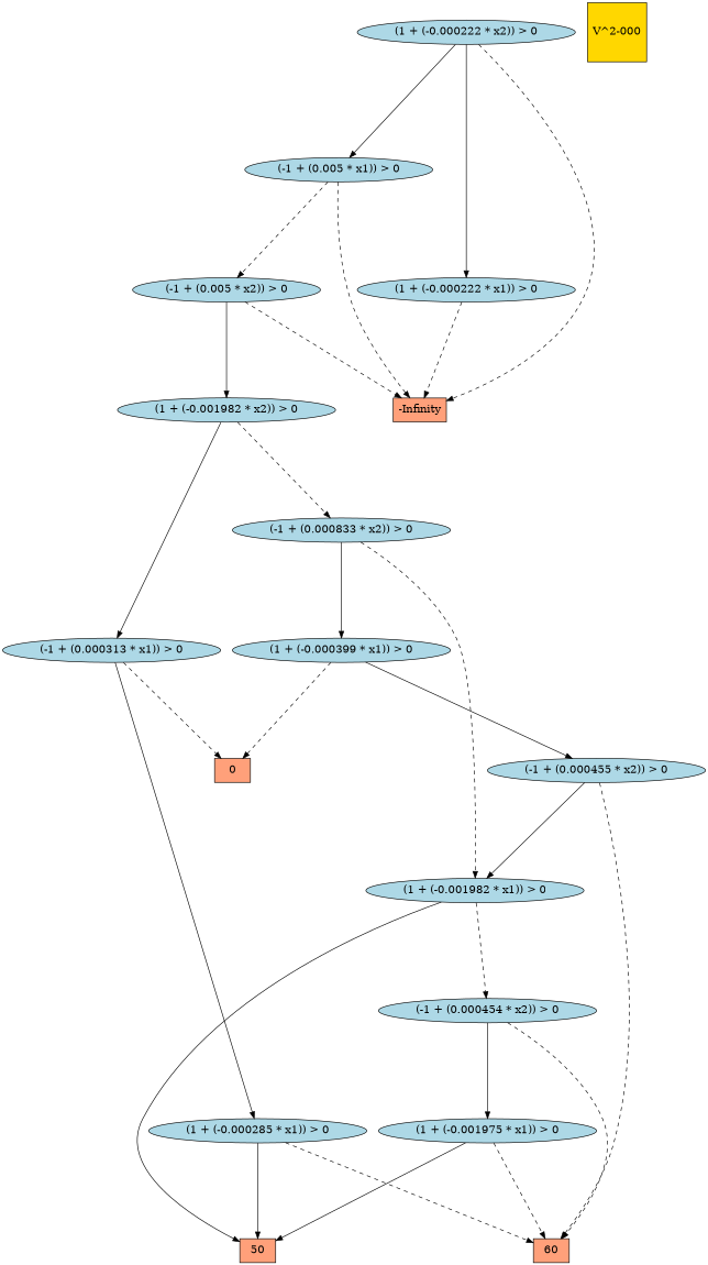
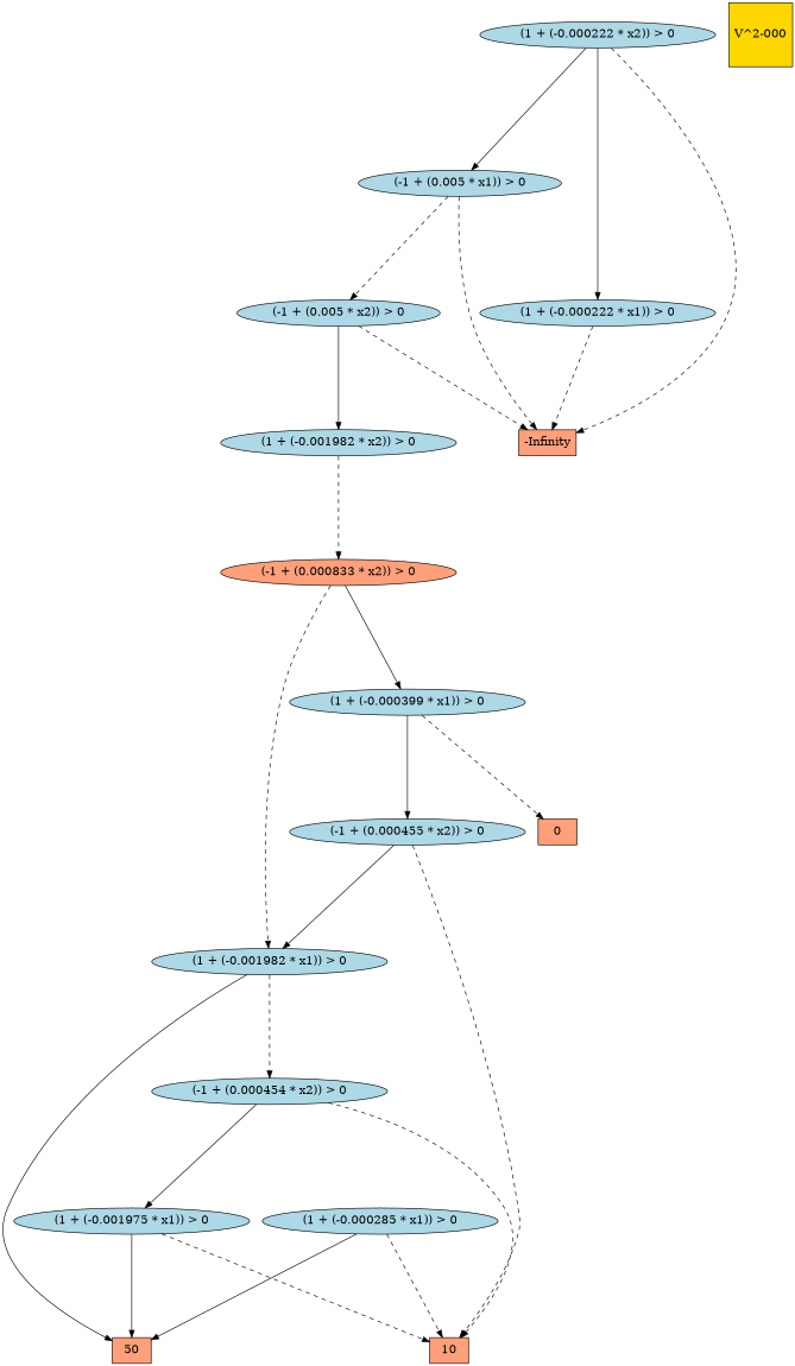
  digraph {
    fontname=Helvetica
    fontsize=16
    ranksep=2.00
    node [color=black fillcolor=lightblue fontsize=16 shape=ellipse style=filled]
    edge [color=black style=dashed]
    n1 [label="(-1 + (0.000455 * x2)) > 0"]
    n2 [label="(1 + (-0.001982 * x1)) > 0"]
-   n3 [fillcolor=lightsalmon label=60 shape=box]
+   n3 [fillcolor=lightsalmon label=10 shape=box]
    n4 [fillcolor=lightsalmon label=50 shape=box]
    n5 [label="(-1 + (0.000454 * x2)) > 0"]
    n6 [label="(1 + (-0.001975 * x1)) > 0"]
-   n7 [label="(-1 + (0.000833 * x2)) > 0"]
+   n7 [fillcolor=lightsalmon label="(-1 + (0.000833 * x2)) > 0"]
    n8 [label="(1 + (-0.000399 * x1)) > 0"]
    n9 [fillcolor=lightsalmon label=0 shape=box]
-   n10 [label="(-1 + (0.000313 * x1)) > 0"]
    n11 [label="(1 + (-0.000285 * x1)) > 0"]
    n12 [label="(1 + (-0.000222 * x1)) > 0"]
    n13 [fillcolor=lightsalmon label="-Infinity" shape=box]
    n14 [label="(1 + (-0.000222 * x2)) > 0"]
    n15 [label="(-1 + (0.005 * x1)) > 0"]
    n16 [label="(-1 + (0.005 * x2)) > 0"]
    n17 [label="(1 + (-0.001982 * x2)) > 0"]
    n18 [fillcolor=gold1 label="V^2-000" shape=square]
    n1 -> n2 [style=solid]
    n1 -> n3
    n2 -> n4 [style=solid]
    n2 -> n5
    n5 -> n3
    n5 -> n6 [style=solid]
    n6 -> n3
    n6 -> n4 [style=solid]
    n7 -> n2
    n7 -> n8 [style=solid]
    n8 -> n1 [style=solid]
    n8 -> n9
-   n10 -> n9
-   n10 -> n11 [style=solid]
    n11 -> n3
    n11 -> n4 [style=solid]
    n12 -> n13
    n14 -> n12 [style=solid]
    n14 -> n13
    n14 -> n15 [style=solid]
    n15 -> n13
    n15 -> n16
    n16 -> n13
    n16 -> n17 [style=solid]
    n17 -> n7
-   n17 -> n10 [style=solid]
  }
